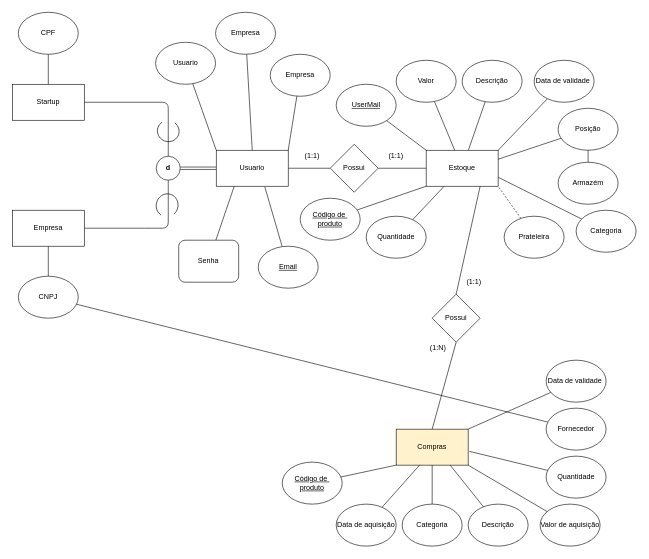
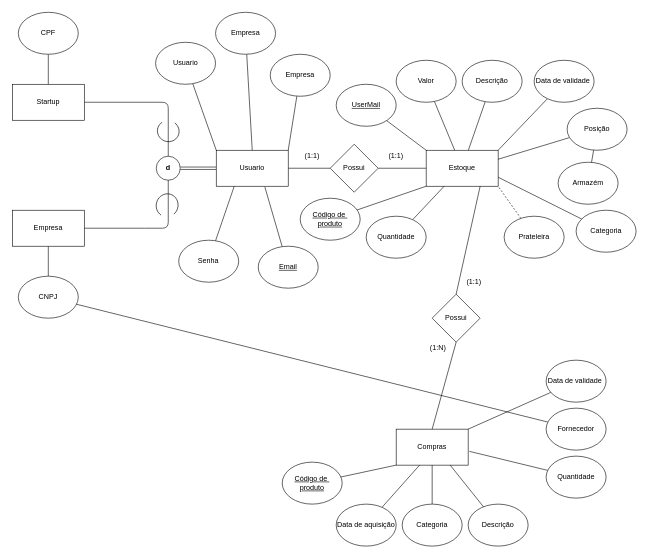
  <mxCell id="0" />
  <mxCell id="1" parent="0" />
  <mxCell id="2" value="" style="edgeStyle=none;orthogonalLoop=1;jettySize=auto;html=1;endArrow=none;" parent="1" source="3" target="12" edge="1"><mxGeometry relative="1" as="geometry" /></mxCell>
  <mxCell id="3" value="CNPJ" style="ellipse;whiteSpace=wrap;html=1;" parent="1" vertex="1"><mxGeometry x="30" y="460" width="100" height="70" as="geometry" /></mxCell>
  <mxCell id="4" style="edgeStyle=none;orthogonalLoop=1;jettySize=auto;html=1;endArrow=none;entryX=1;entryY=0.5;entryDx=0;entryDy=0;exitX=0.5;exitY=0;exitDx=0;exitDy=0;" parent="1" source="14" target="13" edge="1"><mxGeometry relative="1" as="geometry"><mxPoint x="280" y="140" as="targetPoint" /><mxPoint x="280" y="220" as="sourcePoint" /><Array as="points"><mxPoint x="280" y="170" /></Array></mxGeometry></mxCell>
  <mxCell id="5" style="edgeStyle=none;orthogonalLoop=1;jettySize=auto;html=1;endArrow=none;entryX=1;entryY=0.5;entryDx=0;entryDy=0;startArrow=none;" parent="1" target="12" edge="1"><mxGeometry relative="1" as="geometry"><mxPoint x="280" y="410" as="targetPoint" /><mxPoint x="240" y="380" as="sourcePoint" /><Array as="points" /></mxGeometry></mxCell>
  <mxCell id="6" value="" style="edgeStyle=none;orthogonalLoop=1;jettySize=auto;html=1;endArrow=none;shape=link;" parent="1" source="8" target="14" edge="1"><mxGeometry relative="1" as="geometry" /></mxCell>
  <mxCell id="7" value="" style="edgeStyle=none;orthogonalLoop=1;jettySize=auto;html=1;endArrow=none;" parent="1" source="8" target="16" edge="1"><mxGeometry relative="1" as="geometry" /></mxCell>
  <mxCell id="8" value="Usuario" style="rounded=0;whiteSpace=wrap;html=1;" parent="1" vertex="1"><mxGeometry x="360" y="250" width="120" height="60" as="geometry" /></mxCell>
  <mxCell id="9" value="Estoque" style="rounded=0;whiteSpace=wrap;html=1;" parent="1" vertex="1"><mxGeometry x="710" y="250" width="120" height="60" as="geometry" /></mxCell>
  <mxCell id="10" value="" style="edgeStyle=none;orthogonalLoop=1;jettySize=auto;html=1;endArrow=none;" parent="1" source="11" target="13" edge="1"><mxGeometry relative="1" as="geometry" /></mxCell>
  <mxCell id="11" value="CPF" style="ellipse;whiteSpace=wrap;html=1;" parent="1" vertex="1"><mxGeometry x="30" y="20" width="100" height="70" as="geometry" /></mxCell>
  <mxCell id="12" value="Empresa" style="rounded=0;whiteSpace=wrap;html=1;" parent="1" vertex="1"><mxGeometry x="20" y="350" width="120" height="60" as="geometry" /></mxCell>
  <mxCell id="13" value="Startup" style="rounded=0;whiteSpace=wrap;html=1;" parent="1" vertex="1"><mxGeometry x="20" y="140" width="120" height="60" as="geometry" /></mxCell>
  <mxCell id="14" value="&lt;b&gt;d&lt;/b&gt;" style="ellipse;whiteSpace=wrap;html=1;aspect=fixed;" parent="1" vertex="1"><mxGeometry x="260" y="260" width="40" height="40" as="geometry" /></mxCell>
  <mxCell id="15" value="" style="edgeStyle=none;orthogonalLoop=1;jettySize=auto;html=1;endArrow=none;" parent="1" source="16" target="9" edge="1"><mxGeometry relative="1" as="geometry" /></mxCell>
  <mxCell id="16" value="Possui" style="rhombus;whiteSpace=wrap;html=1;" parent="1" vertex="1"><mxGeometry x="550" y="240" width="80" height="80" as="geometry" /></mxCell>
  <mxCell id="17" style="edgeStyle=none;orthogonalLoop=1;jettySize=auto;html=1;endArrow=none;" parent="1" source="18" target="9" edge="1"><mxGeometry relative="1" as="geometry" /></mxCell>
  <mxCell id="18" value="Valor" style="ellipse;whiteSpace=wrap;html=1;" parent="1" vertex="1"><mxGeometry x="660" y="100" width="100" height="70" as="geometry" /></mxCell>
  <mxCell id="19" style="edgeStyle=none;orthogonalLoop=1;jettySize=auto;html=1;entryX=1;entryY=0;entryDx=0;entryDy=0;endArrow=none;" parent="1" source="20" target="9" edge="1"><mxGeometry relative="1" as="geometry" /></mxCell>
  <mxCell id="20" value="Data de validade&amp;nbsp;" style="ellipse;whiteSpace=wrap;html=1;" parent="1" vertex="1"><mxGeometry x="890" y="100" width="100" height="70" as="geometry" /></mxCell>
  <mxCell id="21" style="edgeStyle=none;orthogonalLoop=1;jettySize=auto;html=1;endArrow=none;" parent="1" source="22" target="9" edge="1"><mxGeometry relative="1" as="geometry" /></mxCell>
  <mxCell id="22" value="Descrição" style="ellipse;whiteSpace=wrap;html=1;" parent="1" vertex="1"><mxGeometry x="770" y="100" width="100" height="70" as="geometry" /></mxCell>
  <mxCell id="23" style="edgeStyle=none;orthogonalLoop=1;jettySize=auto;html=1;entryX=1;entryY=0.75;entryDx=0;entryDy=0;endArrow=none;" parent="1" source="24" target="9" edge="1"><mxGeometry relative="1" as="geometry" /></mxCell>
  <mxCell id="24" value="Categoria" style="ellipse;whiteSpace=wrap;html=1;" parent="1" vertex="1"><mxGeometry x="960" y="350" width="100" height="70" as="geometry" /></mxCell>
  <mxCell id="25" style="edgeStyle=none;orthogonalLoop=1;jettySize=auto;html=1;entryX=1;entryY=0.25;entryDx=0;entryDy=0;endArrow=none;" parent="1" source="26" target="9" edge="1"><mxGeometry relative="1" as="geometry" /></mxCell>
- <mxCell id="26" value="Posição" style="ellipse;whiteSpace=wrap;html=1;" parent="1" vertex="1"><mxGeometry x="930" y="180" width="100" height="70" as="geometry" /></mxCell>
+ <mxCell id="26" value="Posição" style="ellipse;whiteSpace=wrap;html=1;" parent="1" vertex="1"><mxGeometry x="945" y="180" width="100" height="70" as="geometry" /></mxCell>
  <mxCell id="27" style="edgeStyle=none;orthogonalLoop=1;jettySize=auto;html=1;entryX=0.25;entryY=1;entryDx=0;entryDy=0;endArrow=none;" parent="1" source="28" target="9" edge="1"><mxGeometry relative="1" as="geometry" /></mxCell>
  <mxCell id="28" value="Quantidade" style="ellipse;whiteSpace=wrap;html=1;" parent="1" vertex="1"><mxGeometry x="610" y="360" width="100" height="70" as="geometry" /></mxCell>
- <mxCell id="29" value="Compras" style="rounded=0;whiteSpace=wrap;html=1;fillColor=#fff2cc;" parent="1" vertex="1"><mxGeometry x="660" y="715" width="120" height="60" as="geometry" /></mxCell>
+ <mxCell id="29" value="Compras" style="rounded=0;whiteSpace=wrap;html=1;" parent="1" vertex="1"><mxGeometry x="660" y="715" width="120" height="60" as="geometry" /></mxCell>
  <mxCell id="30" style="edgeStyle=none;orthogonalLoop=1;jettySize=auto;html=1;entryX=1;entryY=1;entryDx=0;entryDy=0;endArrow=none;dashed=1;" parent="1" source="31" target="9" edge="1"><mxGeometry relative="1" as="geometry" /></mxCell>
  <mxCell id="31" value="Prateleira" style="ellipse;whiteSpace=wrap;html=1;" parent="1" vertex="1"><mxGeometry x="840" y="360" width="100" height="70" as="geometry" /></mxCell>
  <mxCell id="32" style="edgeStyle=none;orthogonalLoop=1;jettySize=auto;html=1;endArrow=none;" parent="1" source="33" target="26" edge="1"><mxGeometry relative="1" as="geometry" /></mxCell>
  <mxCell id="33" value="Armazém" style="ellipse;whiteSpace=wrap;html=1;" parent="1" vertex="1"><mxGeometry x="930" y="270" width="100" height="70" as="geometry" /></mxCell>
  <mxCell id="34" style="edgeStyle=none;orthogonalLoop=1;jettySize=auto;html=1;entryX=0;entryY=0;entryDx=0;entryDy=0;endArrow=none;" parent="1" source="35" target="9" edge="1"><mxGeometry relative="1" as="geometry" /></mxCell>
  <mxCell id="35" value="UserMail" style="ellipse;whiteSpace=wrap;html=1;fontStyle=4" parent="1" vertex="1"><mxGeometry x="560" y="140" width="100" height="70" as="geometry" /></mxCell>
  <mxCell id="36" style="edgeStyle=none;orthogonalLoop=1;jettySize=auto;html=1;entryX=0;entryY=1;entryDx=0;entryDy=0;endArrow=none;" parent="1" source="37" target="29" edge="1"><mxGeometry relative="1" as="geometry" /></mxCell>
  <mxCell id="37" value="Código de&amp;nbsp;&lt;br&gt;produto" style="ellipse;whiteSpace=wrap;html=1;fontStyle=4" parent="1" vertex="1"><mxGeometry x="470" y="770" width="100" height="70" as="geometry" /></mxCell>
  <mxCell id="38" style="edgeStyle=none;orthogonalLoop=1;jettySize=auto;html=1;entryX=0.5;entryY=1;entryDx=0;entryDy=0;endArrow=none;" parent="1" source="39" target="29" edge="1"><mxGeometry relative="1" as="geometry" /></mxCell>
  <mxCell id="39" value="Categoria" style="ellipse;whiteSpace=wrap;html=1;" parent="1" vertex="1"><mxGeometry x="670" y="840" width="100" height="70" as="geometry" /></mxCell>
  <mxCell id="40" style="edgeStyle=none;orthogonalLoop=1;jettySize=auto;html=1;entryX=1.017;entryY=0.617;entryDx=0;entryDy=0;entryPerimeter=0;endArrow=none;" parent="1" source="41" target="29" edge="1"><mxGeometry relative="1" as="geometry" /></mxCell>
  <mxCell id="41" value="Quantidade" style="ellipse;whiteSpace=wrap;html=1;" parent="1" vertex="1"><mxGeometry x="910" y="760" width="100" height="70" as="geometry" /></mxCell>
  <mxCell id="42" style="edgeStyle=none;orthogonalLoop=1;jettySize=auto;html=1;entryX=1;entryY=0;entryDx=0;entryDy=0;endArrow=none;" parent="1" source="43" target="29" edge="1"><mxGeometry relative="1" as="geometry" /></mxCell>
  <mxCell id="43" value="Data de validade&amp;nbsp;" style="ellipse;whiteSpace=wrap;html=1;" parent="1" vertex="1"><mxGeometry x="910" y="600" width="100" height="70" as="geometry" /></mxCell>
  <mxCell id="44" style="edgeStyle=none;orthogonalLoop=1;jettySize=auto;html=1;entryX=0.75;entryY=1;entryDx=0;entryDy=0;endArrow=none;" parent="1" source="45" target="29" edge="1"><mxGeometry relative="1" as="geometry" /></mxCell>
  <mxCell id="45" value="Descrição" style="ellipse;whiteSpace=wrap;html=1;" parent="1" vertex="1"><mxGeometry x="780" y="840" width="100" height="70" as="geometry" /></mxCell>
  <mxCell id="46" style="edgeStyle=none;orthogonalLoop=1;jettySize=auto;html=1;entryX=0.325;entryY=1;entryDx=0;entryDy=0;entryPerimeter=0;endArrow=none;" parent="1" source="47" target="29" edge="1"><mxGeometry relative="1" as="geometry" /></mxCell>
  <mxCell id="47" value="Data de aquisição" style="ellipse;whiteSpace=wrap;html=1;" parent="1" vertex="1"><mxGeometry x="560" y="840" width="100" height="70" as="geometry" /></mxCell>
- <mxCell id="48" style="edgeStyle=none;orthogonalLoop=1;jettySize=auto;html=1;entryX=1;entryY=1;entryDx=0;entryDy=0;endArrow=none;" parent="1" source="49" target="29" edge="1"><mxGeometry relative="1" as="geometry" /></mxCell>
- <mxCell id="49" value="Valor de aquisição" style="ellipse;whiteSpace=wrap;html=1;" parent="1" vertex="1"><mxGeometry x="900" y="840" width="100" height="70" as="geometry" /></mxCell>
  <mxCell id="50" style="edgeStyle=none;orthogonalLoop=1;jettySize=auto;html=1;endArrow=none;" parent="1" source="51" target="3" edge="1"><mxGeometry relative="1" as="geometry" /></mxCell>
  <mxCell id="51" value="Fornecedor" style="ellipse;whiteSpace=wrap;html=1;" parent="1" vertex="1"><mxGeometry x="910" y="680" width="100" height="70" as="geometry" /></mxCell>
  <mxCell id="52" style="edgeStyle=none;orthogonalLoop=1;jettySize=auto;html=1;entryX=0;entryY=1;entryDx=0;entryDy=0;endArrow=none;" parent="1" source="53" target="9" edge="1"><mxGeometry relative="1" as="geometry" /></mxCell>
  <mxCell id="53" value="Código de&amp;nbsp;&lt;br&gt;produto" style="ellipse;whiteSpace=wrap;html=1;fontStyle=4" parent="1" vertex="1"><mxGeometry x="500" y="330" width="100" height="70" as="geometry" /></mxCell>
  <mxCell id="54" style="edgeStyle=none;orthogonalLoop=1;jettySize=auto;html=1;endArrow=none;entryX=0.5;entryY=0;entryDx=0;entryDy=0;exitX=0.5;exitY=1;exitDx=0;exitDy=0;" parent="1" source="56" target="29" edge="1"><mxGeometry relative="1" as="geometry" /></mxCell>
  <mxCell id="55" style="edgeStyle=none;orthogonalLoop=1;jettySize=auto;html=1;entryX=0.75;entryY=1;entryDx=0;entryDy=0;endArrow=none;exitX=0.5;exitY=0;exitDx=0;exitDy=0;" parent="1" source="56" target="9" edge="1"><mxGeometry relative="1" as="geometry" /></mxCell>
  <mxCell id="56" value="Possui" style="rhombus;whiteSpace=wrap;html=1;" parent="1" vertex="1"><mxGeometry x="720" y="490" width="80" height="80" as="geometry" /></mxCell>
  <mxCell id="57" value="" style="verticalLabelPosition=bottom;verticalAlign=top;html=1;shape=mxgraph.basic.arc;startAngle=0.3;endAngle=0.1;rotation=-70;" parent="1" vertex="1"><mxGeometry x="262.59" y="200" width="34.83" height="36.29" as="geometry" /></mxCell>
  <mxCell id="58" value="" style="verticalLabelPosition=bottom;verticalAlign=top;html=1;shape=mxgraph.basic.arc;startAngle=0.3;endAngle=0.1;rotation=105;" parent="1" vertex="1"><mxGeometry x="258.87" y="323.71" width="38.55" height="36.29" as="geometry" /></mxCell>
  <mxCell id="59" value="" style="edgeStyle=none;orthogonalLoop=1;jettySize=auto;html=1;endArrow=none;exitX=0.5;exitY=1;exitDx=0;exitDy=0;" parent="1" source="14" edge="1"><mxGeometry relative="1" as="geometry"><mxPoint x="240" y="380" as="targetPoint" /><mxPoint x="280" y="300" as="sourcePoint" /><Array as="points"><mxPoint x="280" y="380" /></Array></mxGeometry></mxCell>
  <mxCell id="60" style="edgeStyle=none;orthogonalLoop=1;jettySize=auto;html=1;entryX=0;entryY=0;entryDx=0;entryDy=0;endArrow=none;" edge="1" parent="1" source="61" target="8"><mxGeometry relative="1" as="geometry" /></mxCell>
  <mxCell id="61" value="Usuario" style="ellipse;whiteSpace=wrap;html=1;fontStyle=0;rotation=0;" vertex="1" parent="1"><mxGeometry x="258.87" y="70" width="100" height="70" as="geometry" /></mxCell>
  <mxCell id="62" style="edgeStyle=none;orthogonalLoop=1;jettySize=auto;html=1;entryX=0.5;entryY=0;entryDx=0;entryDy=0;endArrow=none;" edge="1" parent="1" source="63" target="8"><mxGeometry relative="1" as="geometry" /></mxCell>
  <mxCell id="63" value="Empresa" style="ellipse;whiteSpace=wrap;html=1;fontStyle=0" vertex="1" parent="1"><mxGeometry x="358.87" y="20" width="100" height="70" as="geometry" /></mxCell>
  <mxCell id="64" style="edgeStyle=none;orthogonalLoop=1;jettySize=auto;html=1;entryX=1;entryY=0;entryDx=0;entryDy=0;endArrow=none;" edge="1" parent="1" source="65" target="8"><mxGeometry relative="1" as="geometry" /></mxCell>
  <mxCell id="65" value="Empresa" style="ellipse;whiteSpace=wrap;html=1;fontStyle=0" vertex="1" parent="1"><mxGeometry x="450" y="90" width="100" height="70" as="geometry" /></mxCell>
  <mxCell id="66" style="edgeStyle=none;orthogonalLoop=1;jettySize=auto;html=1;entryX=0.25;entryY=1;entryDx=0;entryDy=0;endArrow=none;" edge="1" parent="1" source="67" target="8"><mxGeometry relative="1" as="geometry" /></mxCell>
- <mxCell id="67" value="Senha" style="whiteSpace=wrap;html=1;fontStyle=0;rounded=1;" vertex="1" parent="1"><mxGeometry x="297.42" y="400" width="100" height="70" as="geometry" /></mxCell>
+ <mxCell id="67" value="Senha" style="ellipse;whiteSpace=wrap;html=1;fontStyle=0" vertex="1" parent="1"><mxGeometry x="297.42" y="400" width="100" height="70" as="geometry" /></mxCell>
  <mxCell id="68" style="edgeStyle=none;orthogonalLoop=1;jettySize=auto;html=1;entryX=0.675;entryY=1.017;entryDx=0;entryDy=0;entryPerimeter=0;endArrow=none;" edge="1" parent="1" source="69" target="8"><mxGeometry relative="1" as="geometry" /></mxCell>
  <mxCell id="69" value="Email" style="ellipse;whiteSpace=wrap;html=1;fontStyle=4" vertex="1" parent="1"><mxGeometry x="430" y="410" width="100" height="70" as="geometry" /></mxCell>
  <mxCell id="70" value="(1:1)" style="text;html=1;strokeColor=none;fillColor=none;align=center;verticalAlign=middle;whiteSpace=wrap;rounded=0;" vertex="1" parent="1"><mxGeometry x="500" y="250" width="40" height="20" as="geometry" /></mxCell>
  <mxCell id="71" value="(1:1)" style="text;html=1;strokeColor=none;fillColor=none;align=center;verticalAlign=middle;whiteSpace=wrap;rounded=0;" vertex="1" parent="1"><mxGeometry x="640" y="250" width="40" height="20" as="geometry" /></mxCell>
  <mxCell id="72" value="(1:1)" style="text;html=1;strokeColor=none;fillColor=none;align=center;verticalAlign=middle;whiteSpace=wrap;rounded=0;" vertex="1" parent="1"><mxGeometry x="770" y="460" width="40" height="20" as="geometry" /></mxCell>
  <mxCell id="73" value="(1:N)" style="text;html=1;strokeColor=none;fillColor=none;align=center;verticalAlign=middle;whiteSpace=wrap;rounded=0;" vertex="1" parent="1"><mxGeometry x="710" y="570" width="40" height="20" as="geometry" /></mxCell>
